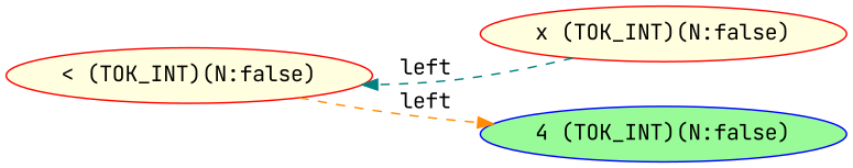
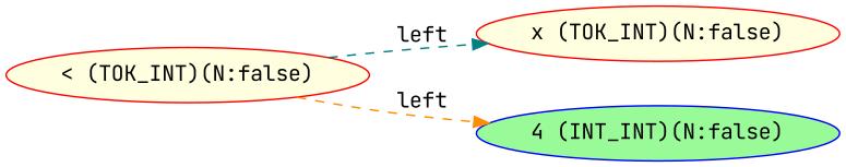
  digraph {
    fontname="JetBrains Mono"
    rankdir=LR
    node [color=red fillcolor=lightyellow fontname="JetBrains Mono" style=filled]
    edge [fontname="JetBrains Mono" style=dashed]
    n1 [label="< (TOK_INT)(N:false)"]
    n2 [label="x (TOK_INT)(N:false)"]
-   n3 [color=blue fillcolor=palegreen label="4 (TOK_INT)(N:false)"]
-   n2 -> n1 [color=teal label=left]
+   n3 [color=blue fillcolor=palegreen label="4 (INT_INT)(N:false)"]
+   n1 -> n2 [color=teal label=left]
    n1 -> n3 [color=darkorange label=left]
  }
